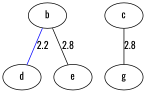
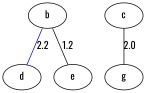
  graph {
    fontname=Oswald
    node [fontname=Oswald]
    edge [fontname=Oswald]
    n1 [label=b]
    n2 [label=d]
    n3 [label=e]
    n4 [label=c]
    n5 [label=g]
    n1 -- n2 [color=blue label=2.2]
-   n1 -- n3 [label=2.8]
-   n4 -- n5 [label=2.8]
+   n1 -- n3 [label=1.2]
+   n4 -- n5 [label=2.0]
  }
